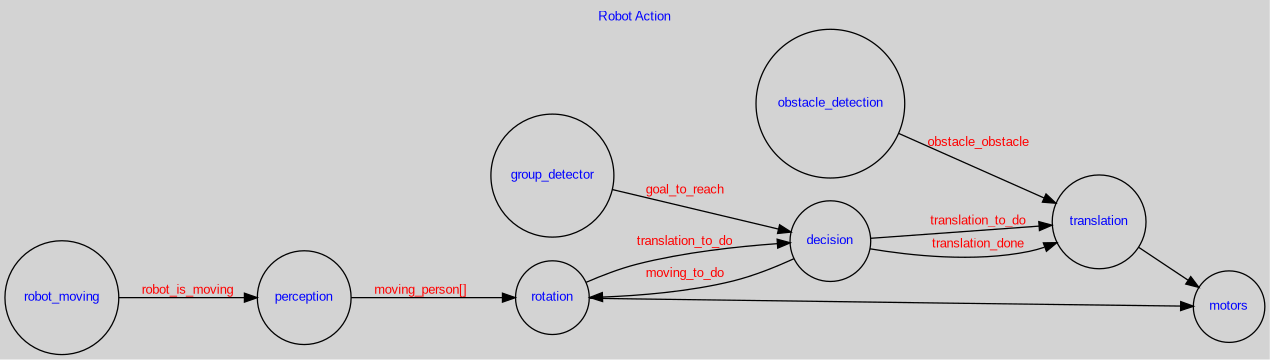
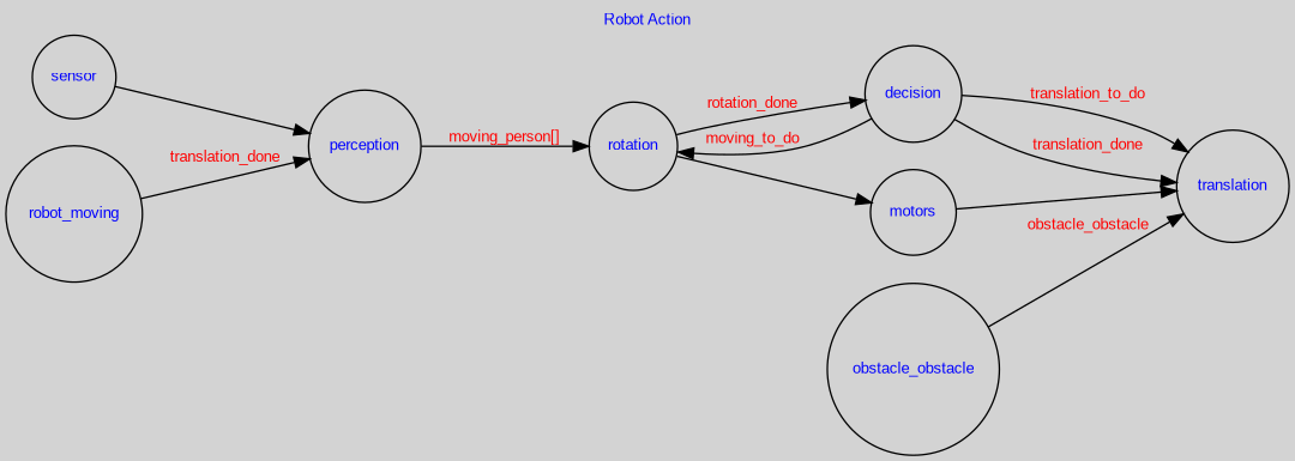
  digraph {
    bgcolor=lightgray
    fontcolor=blue
    fontname="Liberation Sans"
    fontsize=10
    label="Robot Action"
    labelloc=t
    rankdir=LR
    node [fontcolor=blue fontname="Liberation Sans" fontsize=10 shape=circle]
    edge [fontcolor=red fontname="Liberation Sans" fontsize=10]
+   sensor
    perception
    rotation
-   group_detector
    decision
    robot_moving
    translation
    motors
-   obstacle_detection
+   obstacle_detection [label=obstacle_obstacle]
+   sensor -> perception
    perception -> rotation [label="moving_person[]"]
-   rotation -> decision [label=translation_to_do]
+   rotation -> decision [label=rotation_done]
    rotation -> motors
-   group_detector -> decision [label=goal_to_reach]
    decision -> rotation [label=moving_to_do]
    decision -> translation [label=translation_to_do]
    decision -> translation [label=translation_done]
-   robot_moving -> perception [label=robot_is_moving]
-   translation -> motors
+   robot_moving -> perception [label=translation_done]
+   motors -> translation
    obstacle_detection -> translation [label=obstacle_obstacle]
  }
